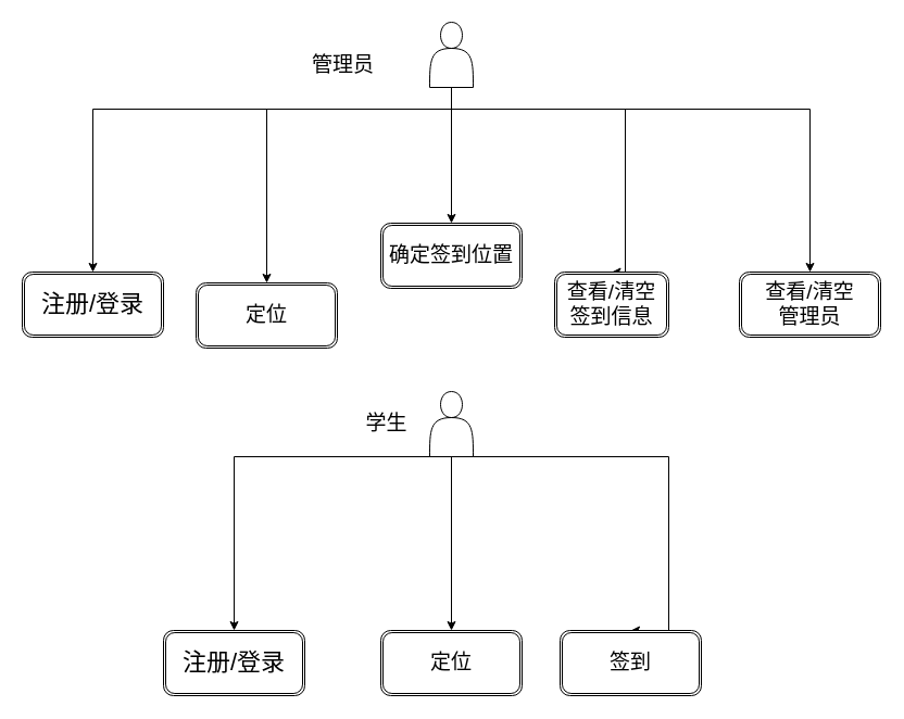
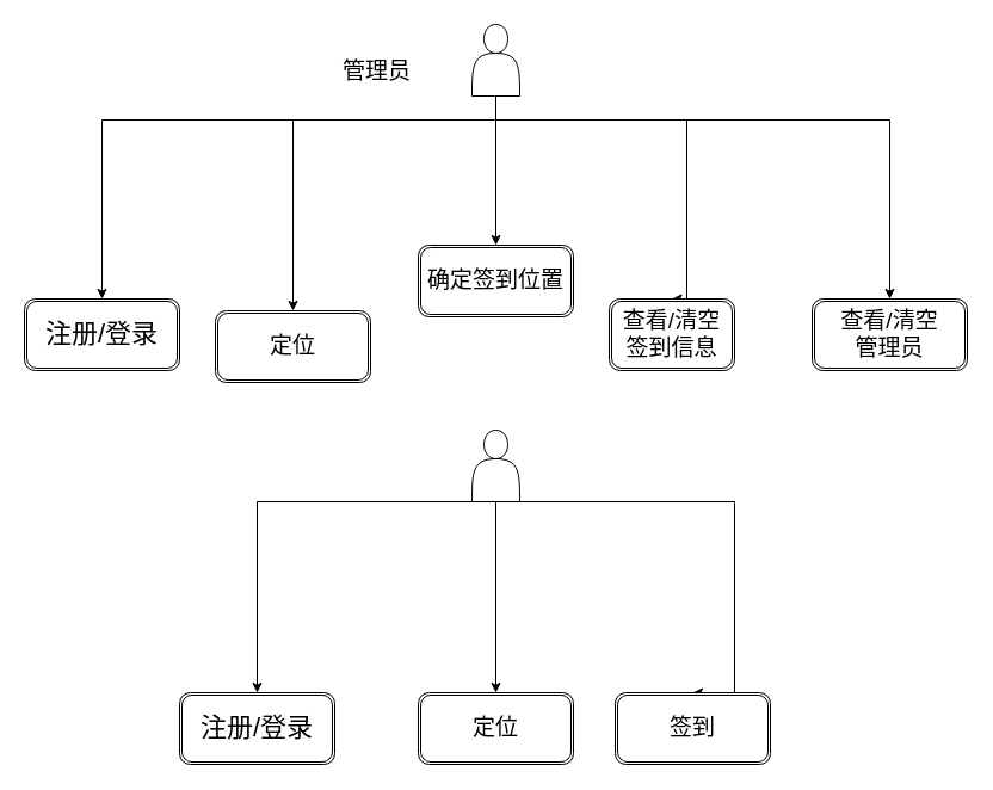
  <mxCell id="0" />
  <mxCell id="1" parent="0" />
  <mxCell id="2" style="edgeStyle=orthogonalEdgeStyle;rounded=0;orthogonalLoop=1;jettySize=auto;html=1;entryX=0.5;entryY=0;entryDx=0;entryDy=0;" edge="1" parent="1" source="7" target="8"><mxGeometry relative="1" as="geometry"><Array as="points"><mxPoint x="415" y="100" /><mxPoint x="85" y="100" /></Array></mxGeometry></mxCell>
  <mxCell id="3" style="edgeStyle=orthogonalEdgeStyle;rounded=0;orthogonalLoop=1;jettySize=auto;html=1;exitX=0.5;exitY=1;exitDx=0;exitDy=0;entryX=0.5;entryY=0;entryDx=0;entryDy=0;" edge="1" parent="1" source="7" target="9"><mxGeometry relative="1" as="geometry" /></mxCell>
  <mxCell id="4" style="edgeStyle=orthogonalEdgeStyle;rounded=0;orthogonalLoop=1;jettySize=auto;html=1;exitX=0.5;exitY=1;exitDx=0;exitDy=0;entryX=0.5;entryY=0;entryDx=0;entryDy=0;" edge="1" parent="1" source="7" target="10"><mxGeometry relative="1" as="geometry"><Array as="points"><mxPoint x="415" y="100" /><mxPoint x="575" y="100" /></Array></mxGeometry></mxCell>
  <mxCell id="5" style="edgeStyle=orthogonalEdgeStyle;rounded=0;orthogonalLoop=1;jettySize=auto;html=1;exitX=0.5;exitY=1;exitDx=0;exitDy=0;entryX=0.5;entryY=0;entryDx=0;entryDy=0;" edge="1" parent="1" source="7" target="11"><mxGeometry relative="1" as="geometry"><Array as="points"><mxPoint x="415" y="100" /><mxPoint x="745" y="100" /></Array></mxGeometry></mxCell>
  <mxCell id="6" style="edgeStyle=orthogonalEdgeStyle;rounded=0;orthogonalLoop=1;jettySize=auto;html=1;exitX=0.5;exitY=1;exitDx=0;exitDy=0;" edge="1" parent="1" source="7" target="12"><mxGeometry relative="1" as="geometry"><Array as="points"><mxPoint x="415" y="100" /><mxPoint x="245" y="100" /></Array></mxGeometry></mxCell>
  <mxCell id="7" value="" style="shape=actor;whiteSpace=wrap;html=1;" vertex="1" parent="1"><mxGeometry x="395" y="20" width="40" height="60" as="geometry" /></mxCell>
  <mxCell id="8" value="&lt;font style=&quot;font-size: 22px;&quot;&gt;注册/登录&lt;/font&gt;" style="shape=ext;double=1;rounded=1;whiteSpace=wrap;html=1;" vertex="1" parent="1"><mxGeometry x="20" y="250" width="130" height="60" as="geometry" /></mxCell>
  <mxCell id="9" value="&lt;font style=&quot;font-size: 19px;&quot;&gt;确定签到位置&lt;/font&gt;" style="shape=ext;double=1;rounded=1;whiteSpace=wrap;html=1;" vertex="1" parent="1"><mxGeometry x="350" y="205" width="130" height="60" as="geometry" /></mxCell>
  <mxCell id="10" value="&lt;font style=&quot;font-size: 19px;&quot;&gt;查看/清空&lt;/font&gt;&lt;div&gt;&lt;font style=&quot;font-size: 19px;&quot;&gt;签到信息&lt;/font&gt;&lt;/div&gt;" style="shape=ext;double=1;rounded=1;whiteSpace=wrap;html=1;" vertex="1" parent="1"><mxGeometry x="510" y="250" width="105" height="60" as="geometry" /></mxCell>
  <mxCell id="11" value="&lt;font style=&quot;font-size: 19px;&quot;&gt;查看/清空&lt;/font&gt;&lt;div style=&quot;font-size: 19px;&quot;&gt;&lt;font style=&quot;font-size: 19px;&quot;&gt;管理员&lt;/font&gt;&lt;/div&gt;" style="shape=ext;double=1;rounded=1;whiteSpace=wrap;html=1;" vertex="1" parent="1"><mxGeometry x="680" y="250" width="130" height="60" as="geometry" /></mxCell>
  <mxCell id="12" value="&lt;font style=&quot;font-size: 19px;&quot;&gt;定位&lt;/font&gt;" style="shape=ext;double=1;rounded=1;whiteSpace=wrap;html=1;" vertex="1" parent="1"><mxGeometry x="180" y="260" width="130" height="60" as="geometry" /></mxCell>
  <mxCell id="13" value="&lt;font style=&quot;font-size: 19px;&quot;&gt;管理员&lt;/font&gt;" style="text;html=1;align=center;verticalAlign=middle;resizable=0;points=[];autosize=1;strokeColor=none;fillColor=none;" vertex="1" parent="1"><mxGeometry x="275" y="40" width="80" height="40" as="geometry" /></mxCell>
  <mxCell id="14" style="edgeStyle=orthogonalEdgeStyle;rounded=0;orthogonalLoop=1;jettySize=auto;html=1;entryX=0.5;entryY=0;entryDx=0;entryDy=0;" edge="1" source="17" target="18" parent="1"><mxGeometry relative="1" as="geometry"><Array as="points"><mxPoint x="447.5" y="420" /><mxPoint x="117.5" y="420" /></Array></mxGeometry></mxCell>
  <mxCell id="15" style="edgeStyle=orthogonalEdgeStyle;rounded=0;orthogonalLoop=1;jettySize=auto;html=1;exitX=0.5;exitY=1;exitDx=0;exitDy=0;entryX=0.5;entryY=0;entryDx=0;entryDy=0;" edge="1" source="17" target="19" parent="1"><mxGeometry relative="1" as="geometry"><Array as="points"><mxPoint x="615" y="420" /></Array></mxGeometry></mxCell>
  <mxCell id="16" style="edgeStyle=orthogonalEdgeStyle;rounded=0;orthogonalLoop=1;jettySize=auto;html=1;exitX=0.5;exitY=1;exitDx=0;exitDy=0;" edge="1" source="17" target="20" parent="1"><mxGeometry relative="1" as="geometry"><Array as="points"><mxPoint x="447.5" y="420" /><mxPoint x="277.5" y="420" /></Array></mxGeometry></mxCell>
  <mxCell id="17" value="" style="shape=actor;whiteSpace=wrap;html=1;" vertex="1" parent="1"><mxGeometry x="395" y="360" width="40" height="60" as="geometry" /></mxCell>
  <mxCell id="18" value="&lt;font style=&quot;font-size: 22px;&quot;&gt;注册/登录&lt;/font&gt;" style="shape=ext;double=1;rounded=1;whiteSpace=wrap;html=1;" vertex="1" parent="1"><mxGeometry x="150" y="580" width="130" height="60" as="geometry" /></mxCell>
  <mxCell id="19" value="&lt;font style=&quot;font-size: 19px;&quot;&gt;签到&lt;/font&gt;" style="shape=ext;double=1;rounded=1;whiteSpace=wrap;html=1;" vertex="1" parent="1"><mxGeometry x="515" y="580" width="130" height="60" as="geometry" /></mxCell>
  <mxCell id="20" value="&lt;font style=&quot;font-size: 19px;&quot;&gt;定位&lt;/font&gt;" style="shape=ext;double=1;rounded=1;whiteSpace=wrap;html=1;" vertex="1" parent="1"><mxGeometry x="350" y="580" width="130" height="60" as="geometry" /></mxCell>
- <mxCell id="21" value="&lt;font style=&quot;font-size: 19px;&quot;&gt;学生&lt;/font&gt;" style="text;html=1;align=center;verticalAlign=middle;resizable=0;points=[];autosize=1;strokeColor=none;fillColor=none;" vertex="1" parent="1"><mxGeometry x="325" y="370" width="60" height="40" as="geometry" /></mxCell>
